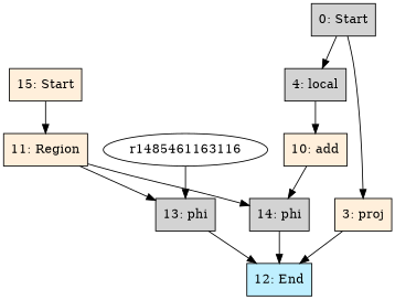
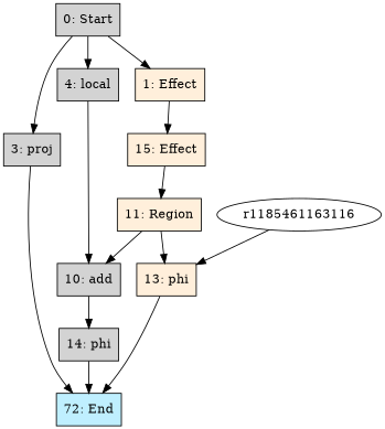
  digraph {
    rankdir=TB
    node [fillcolor=lightgrey shape=box style=filled]
-   n1 [fillcolor=lightblue1 label="12: End"]
+   n1 [fillcolor=lightblue1 label="72: End"]
    n2 [label="0: Start"]
-   n3 [fillcolor=antiquewhite1 label="3: proj" ordering=in]
+   n3 [label="3: proj" ordering=in]
    n4 [label="4: local" ordering=in]
+   n5 [fillcolor=antiquewhite1 label="1: Effect"]
    n6 [fillcolor=antiquewhite1 label="11: Region"]
-   n7 [label="13: phi" ordering=in]
+   n7 [fillcolor=antiquewhite1 label="13: phi" ordering=in]
    n8 [label="14: phi" ordering=in]
-   n9 [fillcolor=antiquewhite1 label="15: Start"]
-   r1485461163116 [fillcolor="" shape="" style=""]
-   n11 [fillcolor=antiquewhite1 label="10: add" ordering=in]
+   n9 [fillcolor=antiquewhite1 label="15: Effect"]
+   r1485461163116 [label=r1185461163116 fillcolor="" shape="" style=""]
+   n11 [label="10: add" ordering=in]
    subgraph sub_1 {
      rank=max
      n1
    }
    subgraph sub_2 {
      rank=min
      n2
    }
    n2 -> n3
    n2 -> n4
+   n2 -> n5
    n3 -> n1
    n4 -> n11
+   n5 -> n9
    n6 -> n7
-   n6 -> n8
+   n6 -> n11
    n7 -> n1
    n8 -> n1
    n9 -> n6
    r1485461163116 -> n7
    n11 -> n8
  }
